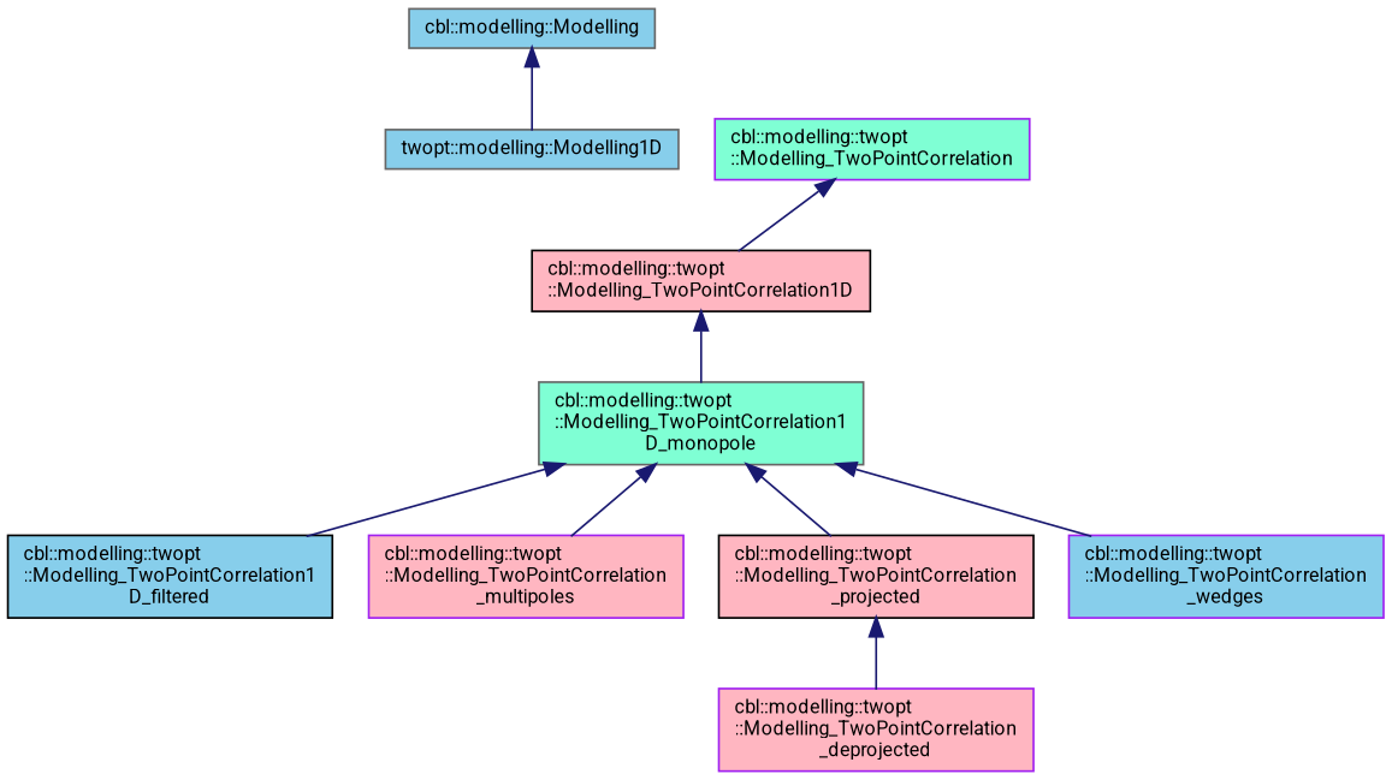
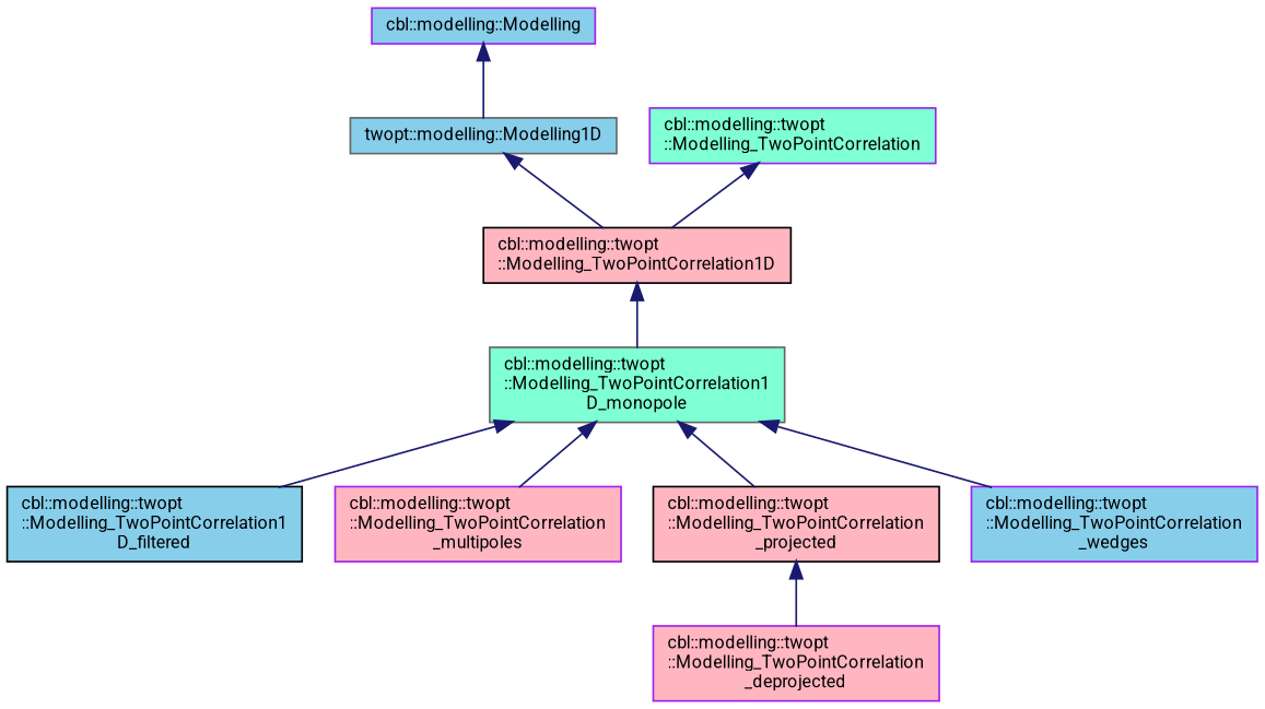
  digraph {
    fontname=Roboto
    rankdir=TB
    node [color=purple fillcolor=skyblue fontname=Roboto fontsize=10 shape=record style=filled]
    edge [color=midnightblue dir=back fontname=Roboto fontsize=10 labelfontname=Helvetica labelfontsize=10 style=solid]
    n1 [color=gray40 fillcolor=aquamarine fontcolor=black height=0.2 label="cbl::modelling::twopt\l::Modelling_TwoPointCorrelation1\lD_monopole" width=0.4]
    n2 [color=black height=0.2 label="cbl::modelling::twopt\l::Modelling_TwoPointCorrelation1\lD_filtered" width=0.4]
    n3 [fillcolor=lightpink height=0.2 label="cbl::modelling::twopt\l::Modelling_TwoPointCorrelation\l_multipoles" width=0.4]
    n4 [color=black fillcolor=lightpink height=0.2 label="cbl::modelling::twopt\l::Modelling_TwoPointCorrelation\l_projected" width=0.4]
    n5 [height=0.2 label="cbl::modelling::twopt\l::Modelling_TwoPointCorrelation\l_wedges" width=0.4]
    n6 [fillcolor=lightpink height=0.2 label="cbl::modelling::twopt\l::Modelling_TwoPointCorrelation\l_deprojected" width=0.4]
    n7 [color=black fillcolor=lightpink height=0.2 label="cbl::modelling::twopt\l::Modelling_TwoPointCorrelation1D" width=0.4]
    n8 [color=gray40 height=0.2 label="twopt::modelling::Modelling1D" width=0.4]
-   n9 [color=gray40 height=0.2 label="cbl::modelling::Modelling" width=0.4]
+   n9 [height=0.2 label="cbl::modelling::Modelling" width=0.4]
    n10 [fillcolor=aquamarine height=0.2 label="cbl::modelling::twopt\l::Modelling_TwoPointCorrelation" width=0.4]
    n1 -> n2
    n1 -> n3
    n1 -> n4
    n1 -> n5
    n4 -> n6
    n7 -> n1
+   n8 -> n7
    n9 -> n8
    n10 -> n7
  }
